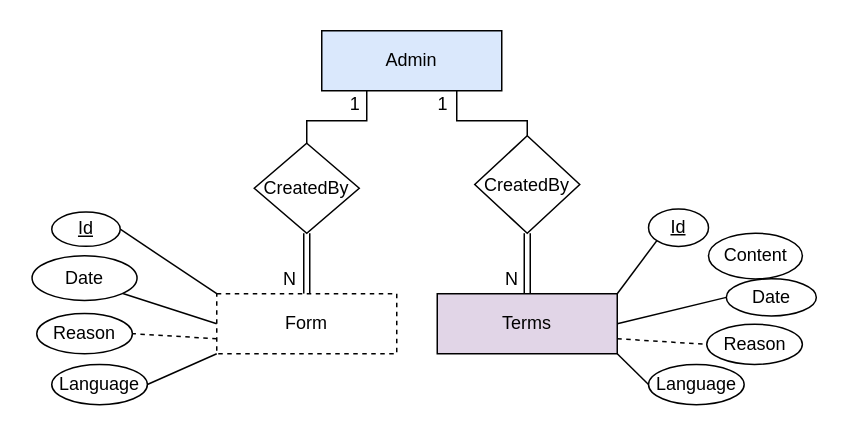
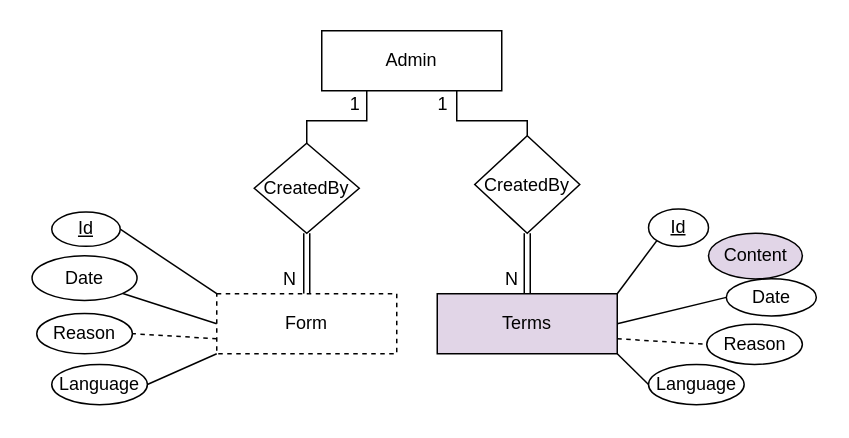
  <mxCell id="0" />
  <mxCell id="1" parent="0" />
  <mxCell id="2" style="rounded=0;orthogonalLoop=1;jettySize=auto;html=1;exitX=0;exitY=0;exitDx=0;exitDy=0;entryX=1;entryY=0.5;entryDx=0;entryDy=0;endArrow=none;endFill=0;" parent="1" source="6" target="7" edge="1"><mxGeometry relative="1" as="geometry" /></mxCell>
  <mxCell id="3" style="rounded=0;orthogonalLoop=1;jettySize=auto;html=1;entryX=1;entryY=1;entryDx=0;entryDy=0;endArrow=none;endFill=0;exitX=0;exitY=0.5;exitDx=0;exitDy=0;" parent="1" source="6" target="8" edge="1"><mxGeometry relative="1" as="geometry"><mxPoint x="125.19" y="202.95" as="sourcePoint" /></mxGeometry></mxCell>
  <mxCell id="4" style="edgeStyle=orthogonalEdgeStyle;rounded=0;orthogonalLoop=1;jettySize=auto;html=1;exitX=0.5;exitY=0;exitDx=0;exitDy=0;entryX=0.5;entryY=1;entryDx=0;entryDy=0;endArrow=none;endFill=0;shape=link;" parent="1" source="6" target="25" edge="1"><mxGeometry relative="1" as="geometry" /></mxCell>
  <mxCell id="5" style="rounded=0;orthogonalLoop=1;jettySize=auto;html=1;exitX=0;exitY=0.75;exitDx=0;exitDy=0;entryX=1;entryY=0.5;entryDx=0;entryDy=0;endArrow=none;endFill=0;dashed=1;" edge="1" parent="1" source="6" target="31"><mxGeometry relative="1" as="geometry" /></mxCell>
  <mxCell id="6" value="Form" style="rounded=0;whiteSpace=wrap;html=1;dashed=1;" parent="1" vertex="1"><mxGeometry x="144" y="195.33" width="120" height="40" as="geometry" /></mxCell>
  <mxCell id="7" value="&lt;u&gt;Id&lt;/u&gt;" style="ellipse;whiteSpace=wrap;html=1;" parent="1" vertex="1"><mxGeometry x="34" y="140.92" width="45.65" height="22.83" as="geometry" /></mxCell>
  <mxCell id="8" value="Date" style="ellipse;whiteSpace=wrap;html=1;" parent="1" vertex="1"><mxGeometry x="20.87" y="170" width="70" height="29.83" as="geometry" /></mxCell>
  <mxCell id="9" style="rounded=0;orthogonalLoop=1;jettySize=auto;html=1;exitX=1;exitY=0.5;exitDx=0;exitDy=0;entryX=0;entryY=1;entryDx=0;entryDy=0;endArrow=none;endFill=0;" parent="1" source="10" target="6" edge="1"><mxGeometry relative="1" as="geometry" /></mxCell>
  <mxCell id="10" value="Language" style="ellipse;whiteSpace=wrap;html=1;" parent="1" vertex="1"><mxGeometry x="34" y="242.46" width="63.75" height="26.79" as="geometry" /></mxCell>
  <mxCell id="11" style="edgeStyle=orthogonalEdgeStyle;rounded=0;orthogonalLoop=1;jettySize=auto;html=1;exitX=0.25;exitY=1;exitDx=0;exitDy=0;entryX=0.5;entryY=0;entryDx=0;entryDy=0;endArrow=none;endFill=0;" parent="1" source="12" target="25" edge="1"><mxGeometry relative="1" as="geometry"><Array as="points"><mxPoint x="244" y="80" /><mxPoint x="204" y="80" /><mxPoint x="204" y="95" /></Array></mxGeometry></mxCell>
- <mxCell id="12" value="Admin" style="rounded=0;whiteSpace=wrap;html=1;fillColor=#dae8fc;" parent="1" vertex="1"><mxGeometry x="214" y="20" width="120" height="40" as="geometry" /></mxCell>
+ <mxCell id="12" value="Admin" style="rounded=0;whiteSpace=wrap;html=1;" parent="1" vertex="1"><mxGeometry x="214" y="20" width="120" height="40" as="geometry" /></mxCell>
  <mxCell id="13" style="rounded=0;orthogonalLoop=1;jettySize=auto;html=1;exitX=1;exitY=0;exitDx=0;exitDy=0;entryX=0;entryY=1;entryDx=0;entryDy=0;endArrow=none;endFill=0;" parent="1" source="16" target="17" edge="1"><mxGeometry relative="1" as="geometry" /></mxCell>
  <mxCell id="14" style="rounded=0;orthogonalLoop=1;jettySize=auto;html=1;exitX=1;exitY=0.5;exitDx=0;exitDy=0;entryX=0;entryY=0.5;entryDx=0;entryDy=0;endArrow=none;endFill=0;" parent="1" source="16" target="19" edge="1"><mxGeometry relative="1" as="geometry" /></mxCell>
  <mxCell id="15" style="rounded=0;orthogonalLoop=1;jettySize=auto;html=1;exitX=1;exitY=0.75;exitDx=0;exitDy=0;entryX=0;entryY=0.5;entryDx=0;entryDy=0;endArrow=none;endFill=0;dashed=1;" edge="1" parent="1" source="16" target="30"><mxGeometry relative="1" as="geometry" /></mxCell>
  <mxCell id="16" value="Terms" style="rounded=0;whiteSpace=wrap;html=1;fillColor=#e1d5e7;" parent="1" vertex="1"><mxGeometry x="291" y="195.33" width="120" height="40" as="geometry" /></mxCell>
  <mxCell id="17" value="&lt;u&gt;Id&lt;/u&gt;" style="ellipse;whiteSpace=wrap;html=1;" parent="1" vertex="1"><mxGeometry x="431.85" y="138.75" width="40" height="25" as="geometry" /></mxCell>
- <mxCell id="18" value="Content" style="ellipse;whiteSpace=wrap;html=1;" parent="1" vertex="1"><mxGeometry x="471.85" y="155" width="62.56" height="30.42" as="geometry" /></mxCell>
+ <mxCell id="18" value="Content" style="ellipse;whiteSpace=wrap;html=1;fillColor=#e1d5e7;" parent="1" vertex="1"><mxGeometry x="471.85" y="155" width="62.56" height="30.42" as="geometry" /></mxCell>
  <mxCell id="19" value="Date" style="ellipse;whiteSpace=wrap;html=1;" parent="1" vertex="1"><mxGeometry x="483.72" y="185.42" width="60" height="24.67" as="geometry" /></mxCell>
  <mxCell id="20" style="edgeStyle=orthogonalEdgeStyle;rounded=0;orthogonalLoop=1;jettySize=auto;html=1;exitX=0.5;exitY=0;exitDx=0;exitDy=0;entryX=0.75;entryY=1;entryDx=0;entryDy=0;endArrow=none;endFill=0;" parent="1" source="22" target="12" edge="1"><mxGeometry relative="1" as="geometry"><Array as="points"><mxPoint x="351" y="80" /><mxPoint x="304" y="80" /></Array></mxGeometry></mxCell>
  <mxCell id="21" style="edgeStyle=orthogonalEdgeStyle;rounded=0;orthogonalLoop=1;jettySize=auto;html=1;exitX=0.5;exitY=1;exitDx=0;exitDy=0;entryX=0.5;entryY=0;entryDx=0;entryDy=0;shape=link;" parent="1" source="22" target="16" edge="1"><mxGeometry relative="1" as="geometry" /></mxCell>
  <mxCell id="22" value="&lt;div&gt;CreatedBy&lt;/div&gt;" style="rhombus;whiteSpace=wrap;html=1;" parent="1" vertex="1"><mxGeometry x="316" y="90" width="70" height="65" as="geometry" /></mxCell>
  <mxCell id="23" value="1" style="text;html=1;align=center;verticalAlign=middle;whiteSpace=wrap;rounded=0;" parent="1" vertex="1"><mxGeometry x="291" y="64" width="8" height="10" as="geometry" /></mxCell>
  <mxCell id="24" value="N" style="text;html=1;align=center;verticalAlign=middle;whiteSpace=wrap;rounded=0;" parent="1" vertex="1"><mxGeometry x="337.17" y="181.25" width="8" height="10" as="geometry" /></mxCell>
  <mxCell id="25" value="CreatedBy" style="rhombus;whiteSpace=wrap;html=1;" parent="1" vertex="1"><mxGeometry x="169" y="95" width="70" height="60" as="geometry" /></mxCell>
  <mxCell id="26" value="N" style="text;html=1;align=center;verticalAlign=middle;whiteSpace=wrap;rounded=0;" parent="1" vertex="1"><mxGeometry x="188.31" y="180.25" width="9.94" height="11" as="geometry" /></mxCell>
  <mxCell id="27" value="1" style="text;html=1;align=center;verticalAlign=middle;whiteSpace=wrap;rounded=0;" parent="1" vertex="1"><mxGeometry x="232" y="59" width="9" height="20" as="geometry" /></mxCell>
  <mxCell id="28" style="rounded=0;orthogonalLoop=1;jettySize=auto;html=1;exitX=0;exitY=0.5;exitDx=0;exitDy=0;entryX=1;entryY=1;entryDx=0;entryDy=0;endArrow=none;endFill=0;" parent="1" source="29" target="16" edge="1"><mxGeometry relative="1" as="geometry" /></mxCell>
  <mxCell id="29" value="Language" style="ellipse;whiteSpace=wrap;html=1;" parent="1" vertex="1"><mxGeometry x="431.85" y="242.46" width="63.75" height="26.79" as="geometry" /></mxCell>
  <mxCell id="30" value="Reason" style="ellipse;whiteSpace=wrap;html=1;" vertex="1" parent="1"><mxGeometry x="470.66" y="215.67" width="63.75" height="26.79" as="geometry" /></mxCell>
  <mxCell id="31" value="Reason" style="ellipse;whiteSpace=wrap;html=1;" vertex="1" parent="1"><mxGeometry x="24" y="208.54" width="63.75" height="26.79" as="geometry" /></mxCell>
